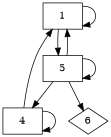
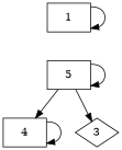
  digraph {
    node [color=black shape=box]
    edge [color=black]
    n1 [label=1]
    n2 [label=5]
    n3 [label=4]
-   n4 [label=6 shape=diamond]
+   n4 [label=3 shape=diamond]
    n1 -> n1
-   n1 -> n2
-   n2 -> n1
    n2 -> n2
    n2 -> n3
    n2 -> n4
-   n3 -> n1
    n3 -> n3
  }
